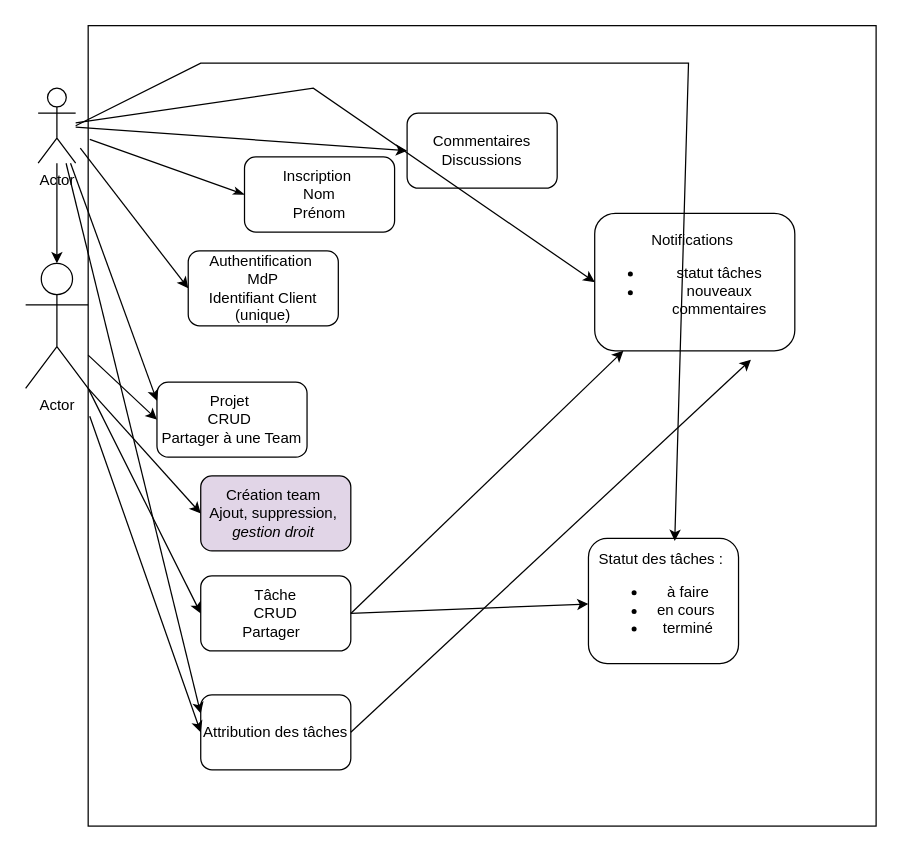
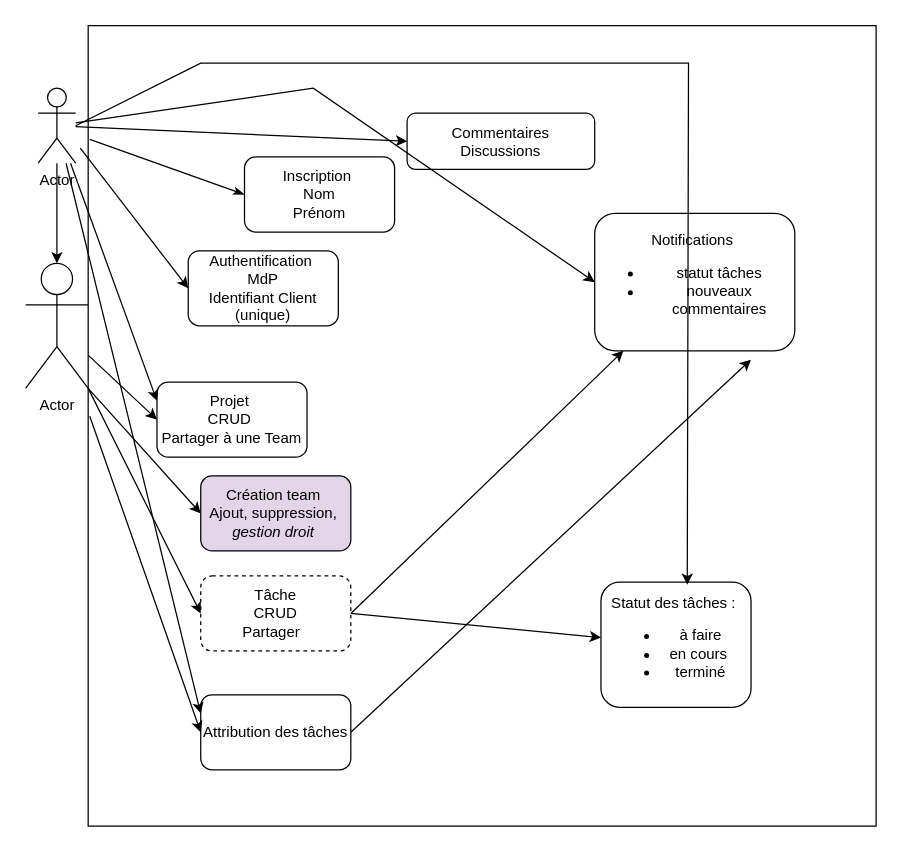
  <mxCell id="0" />
  <mxCell id="1" parent="0" />
  <mxCell id="2" value="" style="rounded=0;whiteSpace=wrap;html=1;fillColor=none;" parent="1" vertex="1"><mxGeometry x="70" y="20" width="630" height="640" as="geometry" /></mxCell>
  <mxCell id="3" value="Inscription&amp;nbsp;&lt;br&gt;Nom&lt;br&gt;Prénom&lt;br&gt;" style="rounded=1;whiteSpace=wrap;html=1;" parent="1" vertex="1"><mxGeometry x="195" y="125" width="120" height="60" as="geometry" /></mxCell>
  <mxCell id="4" value="Authentification&amp;nbsp;&lt;br&gt;MdP&lt;br&gt;Identifiant Client (unique)" style="rounded=1;whiteSpace=wrap;html=1;" parent="1" vertex="1"><mxGeometry x="150" y="200" width="120" height="60" as="geometry" /></mxCell>
  <mxCell id="5" value="Projet&amp;nbsp;&lt;br&gt;CRUD&amp;nbsp;&lt;br&gt;Partager à une Team" style="rounded=1;whiteSpace=wrap;html=1;" parent="1" vertex="1"><mxGeometry x="125" y="305" width="120" height="60" as="geometry" /></mxCell>
  <mxCell id="6" value="Création team&amp;nbsp;&lt;br&gt;Ajout, suppression,&amp;nbsp;&lt;br&gt;&lt;i&gt;gestion droit&amp;nbsp;&lt;/i&gt;" style="rounded=1;whiteSpace=wrap;html=1;fillColor=#e1d5e7;" parent="1" vertex="1"><mxGeometry x="160" y="380" width="120" height="60" as="geometry" /></mxCell>
  <mxCell id="7" value="Actor" style="shape=umlActor;verticalLabelPosition=bottom;verticalAlign=top;html=1;outlineConnect=0;" parent="1" vertex="1"><mxGeometry x="20" y="210" width="50" height="100" as="geometry" /></mxCell>
- <mxCell id="8" value="Tâche&lt;br&gt;CRUD&lt;br&gt;Partager&amp;nbsp;&amp;nbsp;" style="rounded=1;whiteSpace=wrap;html=1;" parent="1" vertex="1"><mxGeometry x="160" y="460" width="120" height="60" as="geometry" /></mxCell>
+ <mxCell id="8" value="Tâche&lt;br&gt;CRUD&lt;br&gt;Partager&amp;nbsp;&amp;nbsp;" style="rounded=1;whiteSpace=wrap;html=1;dashed=1;" parent="1" vertex="1"><mxGeometry x="160" y="460" width="120" height="60" as="geometry" /></mxCell>
  <mxCell id="9" value="Attribution des tâches" style="rounded=1;whiteSpace=wrap;html=1;" parent="1" vertex="1"><mxGeometry x="160" y="555" width="120" height="60" as="geometry" /></mxCell>
- <mxCell id="10" value="Statut des tâches :&amp;nbsp;&lt;br&gt;&lt;ul&gt;&lt;li&gt;à faire&lt;/li&gt;&lt;li&gt;en cours&amp;nbsp;&lt;/li&gt;&lt;li&gt;terminé&lt;/li&gt;&lt;/ul&gt;" style="rounded=1;whiteSpace=wrap;html=1;" parent="1" vertex="1"><mxGeometry x="470" y="430" width="120" height="100" as="geometry" /></mxCell>
- <mxCell id="11" value="Commentaires&lt;br&gt;Discussions" style="rounded=1;whiteSpace=wrap;html=1;" parent="1" vertex="1"><mxGeometry x="325" y="90" width="120" height="60" as="geometry" /></mxCell>
+ <mxCell id="10" value="Statut des tâches :&amp;nbsp;&lt;br&gt;&lt;ul&gt;&lt;li&gt;à faire&lt;/li&gt;&lt;li&gt;en cours&amp;nbsp;&lt;/li&gt;&lt;li&gt;terminé&lt;/li&gt;&lt;/ul&gt;" style="rounded=1;whiteSpace=wrap;html=1;" parent="1" vertex="1"><mxGeometry x="480" y="465" width="120" height="100" as="geometry" /></mxCell>
+ <mxCell id="11" value="Commentaires&lt;br&gt;Discussions" style="rounded=1;whiteSpace=wrap;html=1;" parent="1" vertex="1"><mxGeometry x="325" y="90" width="150" height="45" as="geometry" /></mxCell>
  <mxCell id="12" value="Notifications&amp;nbsp;&lt;br&gt;&lt;ul&gt;&lt;li&gt;statut tâches&lt;/li&gt;&lt;li&gt;nouveaux commentaires&lt;/li&gt;&lt;/ul&gt;" style="rounded=1;whiteSpace=wrap;html=1;" parent="1" vertex="1"><mxGeometry x="475" y="170" width="160" height="110" as="geometry" /></mxCell>
  <mxCell id="13" value="Actor" style="shape=umlActor;verticalLabelPosition=bottom;verticalAlign=top;html=1;outlineConnect=0;" parent="1" vertex="1"><mxGeometry x="30" y="70" width="30" height="60" as="geometry" /></mxCell>
  <mxCell id="14" value="" style="endArrow=classic;html=1;rounded=0;entryX=0.5;entryY=0;entryDx=0;entryDy=0;entryPerimeter=0;" parent="1" source="13" target="7" edge="1"><mxGeometry width="50" height="50" relative="1" as="geometry"><mxPoint x="76" y="173" as="sourcePoint" /><mxPoint x="126" y="123" as="targetPoint" /></mxGeometry></mxCell>
  <mxCell id="15" value="" style="endArrow=none;startArrow=classicThin;html=1;rounded=0;exitX=0;exitY=0.5;exitDx=0;exitDy=0;startFill=1;endFill=0;entryX=0.002;entryY=0.142;entryDx=0;entryDy=0;entryPerimeter=0;" parent="1" source="3" target="2" edge="1"><mxGeometry width="50" height="50" relative="1" as="geometry"><mxPoint x="340" y="380" as="sourcePoint" /><mxPoint x="390" y="330" as="targetPoint" /><Array as="points" /></mxGeometry></mxCell>
  <mxCell id="16" value="" style="endArrow=classic;html=1;rounded=0;entryX=0;entryY=0.5;entryDx=0;entryDy=0;exitX=-0.01;exitY=0.153;exitDx=0;exitDy=0;exitPerimeter=0;" parent="1" source="2" target="4" edge="1"><mxGeometry width="50" height="50" relative="1" as="geometry"><mxPoint x="340" y="380" as="sourcePoint" /><mxPoint x="150" y="280" as="targetPoint" /></mxGeometry></mxCell>
  <mxCell id="17" value="" style="endArrow=classic;html=1;rounded=0;entryX=0;entryY=0.5;entryDx=0;entryDy=0;" parent="1" source="7" target="5" edge="1"><mxGeometry width="50" height="50" relative="1" as="geometry"><mxPoint x="320" y="380" as="sourcePoint" /><mxPoint x="370" y="330" as="targetPoint" /></mxGeometry></mxCell>
  <mxCell id="18" value="" style="endArrow=classic;html=1;rounded=0;entryX=0;entryY=0.5;entryDx=0;entryDy=0;" parent="1" source="7" target="8" edge="1"><mxGeometry width="50" height="50" relative="1" as="geometry"><mxPoint x="320" y="380" as="sourcePoint" /><mxPoint x="370" y="330" as="targetPoint" /></mxGeometry></mxCell>
  <mxCell id="19" value="" style="endArrow=classic;html=1;rounded=0;exitX=0.002;exitY=0.488;exitDx=0;exitDy=0;exitPerimeter=0;entryX=0;entryY=0.5;entryDx=0;entryDy=0;" parent="1" source="2" target="9" edge="1"><mxGeometry width="50" height="50" relative="1" as="geometry"><mxPoint x="320" y="380" as="sourcePoint" /><mxPoint x="370" y="330" as="targetPoint" /></mxGeometry></mxCell>
  <mxCell id="20" value="" style="endArrow=classic;html=1;rounded=0;exitX=1;exitY=1;exitDx=0;exitDy=0;exitPerimeter=0;entryX=0;entryY=0.5;entryDx=0;entryDy=0;" parent="1" source="7" target="6" edge="1"><mxGeometry width="50" height="50" relative="1" as="geometry"><mxPoint x="320" y="380" as="sourcePoint" /><mxPoint x="370" y="330" as="targetPoint" /></mxGeometry></mxCell>
  <mxCell id="21" value="" style="endArrow=classic;html=1;rounded=0;entryX=0;entryY=0.25;entryDx=0;entryDy=0;" parent="1" source="13" target="5" edge="1"><mxGeometry width="50" height="50" relative="1" as="geometry"><mxPoint x="320" y="380" as="sourcePoint" /><mxPoint x="370" y="330" as="targetPoint" /></mxGeometry></mxCell>
  <mxCell id="22" value="" style="endArrow=classic;html=1;rounded=0;entryX=0;entryY=0.25;entryDx=0;entryDy=0;" parent="1" source="13" target="9" edge="1"><mxGeometry width="50" height="50" relative="1" as="geometry"><mxPoint x="320" y="380" as="sourcePoint" /><mxPoint x="370" y="330" as="targetPoint" /></mxGeometry></mxCell>
  <mxCell id="23" value="" style="endArrow=classic;html=1;rounded=0;entryX=0;entryY=0.5;entryDx=0;entryDy=0;" parent="1" source="13" target="11" edge="1"><mxGeometry width="50" height="50" relative="1" as="geometry"><mxPoint x="320" y="380" as="sourcePoint" /><mxPoint x="370" y="330" as="targetPoint" /></mxGeometry></mxCell>
  <mxCell id="24" value="" style="endArrow=classic;html=1;rounded=0;exitX=1;exitY=0.5;exitDx=0;exitDy=0;" parent="1" source="8" target="12" edge="1"><mxGeometry width="50" height="50" relative="1" as="geometry"><mxPoint x="320" y="380" as="sourcePoint" /><mxPoint x="370" y="330" as="targetPoint" /></mxGeometry></mxCell>
  <mxCell id="25" value="" style="endArrow=classic;html=1;rounded=0;entryX=0.781;entryY=1.064;entryDx=0;entryDy=0;entryPerimeter=0;exitX=1;exitY=0.5;exitDx=0;exitDy=0;" parent="1" source="9" target="12" edge="1"><mxGeometry width="50" height="50" relative="1" as="geometry"><mxPoint x="320" y="380" as="sourcePoint" /><mxPoint x="370" y="330" as="targetPoint" /></mxGeometry></mxCell>
  <mxCell id="26" value="" style="endArrow=classic;html=1;rounded=0;exitX=1;exitY=0.5;exitDx=0;exitDy=0;" parent="1" source="8" target="10" edge="1"><mxGeometry width="50" height="50" relative="1" as="geometry"><mxPoint x="320" y="485" as="sourcePoint" /><mxPoint x="370" y="435" as="targetPoint" /></mxGeometry></mxCell>
  <mxCell id="27" value="" style="endArrow=classic;html=1;rounded=0;entryX=0;entryY=0.5;entryDx=0;entryDy=0;" parent="1" source="13" target="12" edge="1"><mxGeometry width="50" height="50" relative="1" as="geometry"><mxPoint x="320" y="280" as="sourcePoint" /><mxPoint x="370" y="230" as="targetPoint" /><Array as="points"><mxPoint x="250" y="70" /></Array></mxGeometry></mxCell>
  <mxCell id="28" value="" style="endArrow=classic;html=1;rounded=0;entryX=0.575;entryY=0.02;entryDx=0;entryDy=0;entryPerimeter=0;" parent="1" target="10" edge="1"><mxGeometry width="50" height="50" relative="1" as="geometry"><mxPoint x="60" y="100" as="sourcePoint" /><mxPoint x="370" y="230" as="targetPoint" /><Array as="points"><mxPoint x="160" y="50" /><mxPoint x="550" y="50" /></Array></mxGeometry></mxCell>
